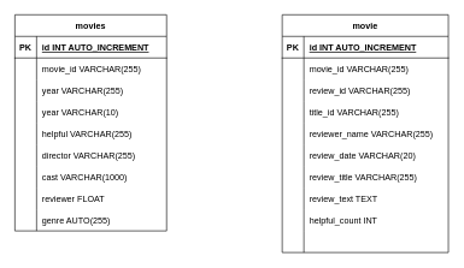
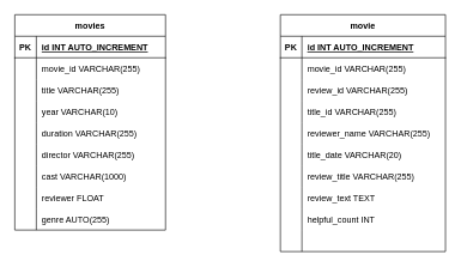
  <mxCell id="0" />
  <mxCell id="1" parent="0" />
  <mxCell id="2" value="movies" style="shape=table;startSize=30;container=1;collapsible=1;childLayout=tableLayout;fixedRows=1;rowLines=0;fontStyle=1;align=center;resizeLast=1;" vertex="1" parent="1"><mxGeometry x="20" y="20" width="210" height="300" as="geometry" /></mxCell>
  <mxCell id="3" value="" style="shape=tableRow;horizontal=0;startSize=0;swimlaneHead=0;swimlaneBody=0;fillColor=none;collapsible=0;dropTarget=0;points=[[0,0.5],[1,0.5]];portConstraint=eastwest;strokeColor=inherit;top=0;left=0;right=0;bottom=1;" vertex="1" parent="2"><mxGeometry y="30" width="210" height="30" as="geometry" /></mxCell>
  <mxCell id="4" value="PK" style="shape=partialRectangle;overflow=hidden;connectable=0;fillColor=none;strokeColor=inherit;top=0;left=0;bottom=0;right=0;fontStyle=1;" vertex="1" parent="3"><mxGeometry width="30" height="30" as="geometry"><mxRectangle width="30" height="30" as="alternateBounds" /></mxGeometry></mxCell>
  <mxCell id="5" value="id INT AUTO_INCREMENT " style="shape=partialRectangle;overflow=hidden;connectable=0;fillColor=none;align=left;strokeColor=inherit;top=0;left=0;bottom=0;right=0;spacingLeft=6;fontStyle=5;" vertex="1" parent="3"><mxGeometry x="30" width="180" height="30" as="geometry"><mxRectangle width="180" height="30" as="alternateBounds" /></mxGeometry></mxCell>
  <mxCell id="6" value="" style="shape=tableRow;horizontal=0;startSize=0;swimlaneHead=0;swimlaneBody=0;fillColor=none;collapsible=0;dropTarget=0;points=[[0,0.5],[1,0.5]];portConstraint=eastwest;strokeColor=inherit;top=0;left=0;right=0;bottom=0;" vertex="1" parent="2"><mxGeometry y="60" width="210" height="30" as="geometry" /></mxCell>
  <mxCell id="7" value="" style="shape=partialRectangle;overflow=hidden;connectable=0;fillColor=none;strokeColor=inherit;top=0;left=0;bottom=0;right=0;" vertex="1" parent="6"><mxGeometry width="30" height="30" as="geometry"><mxRectangle width="30" height="30" as="alternateBounds" /></mxGeometry></mxCell>
  <mxCell id="8" value="movie_id VARCHAR(255)" style="shape=partialRectangle;overflow=hidden;connectable=0;fillColor=none;align=left;strokeColor=inherit;top=0;left=0;bottom=0;right=0;spacingLeft=6;" vertex="1" parent="6"><mxGeometry x="30" width="180" height="30" as="geometry"><mxRectangle width="180" height="30" as="alternateBounds" /></mxGeometry></mxCell>
  <mxCell id="9" value="" style="shape=tableRow;horizontal=0;startSize=0;swimlaneHead=0;swimlaneBody=0;fillColor=none;collapsible=0;dropTarget=0;points=[[0,0.5],[1,0.5]];portConstraint=eastwest;strokeColor=inherit;top=0;left=0;right=0;bottom=0;" vertex="1" parent="2"><mxGeometry y="90" width="210" height="30" as="geometry" /></mxCell>
  <mxCell id="10" value="" style="shape=partialRectangle;overflow=hidden;connectable=0;fillColor=none;strokeColor=inherit;top=0;left=0;bottom=0;right=0;" vertex="1" parent="9"><mxGeometry width="30" height="30" as="geometry"><mxRectangle width="30" height="30" as="alternateBounds" /></mxGeometry></mxCell>
- <mxCell id="11" value="year VARCHAR(255)" style="shape=partialRectangle;overflow=hidden;connectable=0;fillColor=none;align=left;strokeColor=inherit;top=0;left=0;bottom=0;right=0;spacingLeft=6;" vertex="1" parent="9"><mxGeometry x="30" width="180" height="30" as="geometry"><mxRectangle width="180" height="30" as="alternateBounds" /></mxGeometry></mxCell>
+ <mxCell id="11" value="title VARCHAR(255)" style="shape=partialRectangle;overflow=hidden;connectable=0;fillColor=none;align=left;strokeColor=inherit;top=0;left=0;bottom=0;right=0;spacingLeft=6;" vertex="1" parent="9"><mxGeometry x="30" width="180" height="30" as="geometry"><mxRectangle width="180" height="30" as="alternateBounds" /></mxGeometry></mxCell>
  <mxCell id="12" value="" style="shape=tableRow;horizontal=0;startSize=0;swimlaneHead=0;swimlaneBody=0;fillColor=none;collapsible=0;dropTarget=0;points=[[0,0.5],[1,0.5]];portConstraint=eastwest;strokeColor=inherit;top=0;left=0;right=0;bottom=0;" vertex="1" parent="2"><mxGeometry y="120" width="210" height="30" as="geometry" /></mxCell>
  <mxCell id="13" value="" style="shape=partialRectangle;overflow=hidden;connectable=0;fillColor=none;strokeColor=inherit;top=0;left=0;bottom=0;right=0;" vertex="1" parent="12"><mxGeometry width="30" height="30" as="geometry"><mxRectangle width="30" height="30" as="alternateBounds" /></mxGeometry></mxCell>
  <mxCell id="14" value="year VARCHAR(10)" style="shape=partialRectangle;overflow=hidden;connectable=0;fillColor=none;align=left;strokeColor=inherit;top=0;left=0;bottom=0;right=0;spacingLeft=6;" vertex="1" parent="12"><mxGeometry x="30" width="180" height="30" as="geometry"><mxRectangle width="180" height="30" as="alternateBounds" /></mxGeometry></mxCell>
  <mxCell id="15" value="" style="shape=tableRow;horizontal=0;startSize=0;swimlaneHead=0;swimlaneBody=0;fillColor=none;collapsible=0;dropTarget=0;points=[[0,0.5],[1,0.5]];portConstraint=eastwest;strokeColor=inherit;top=0;left=0;right=0;bottom=0;" vertex="1" parent="2"><mxGeometry y="150" width="210" height="30" as="geometry" /></mxCell>
  <mxCell id="16" value="" style="shape=partialRectangle;overflow=hidden;connectable=0;fillColor=none;strokeColor=inherit;top=0;left=0;bottom=0;right=0;" vertex="1" parent="15"><mxGeometry width="30" height="30" as="geometry"><mxRectangle width="30" height="30" as="alternateBounds" /></mxGeometry></mxCell>
- <mxCell id="17" value="helpful VARCHAR(255)" style="shape=partialRectangle;overflow=hidden;connectable=0;fillColor=none;align=left;strokeColor=inherit;top=0;left=0;bottom=0;right=0;spacingLeft=6;" vertex="1" parent="15"><mxGeometry x="30" width="180" height="30" as="geometry"><mxRectangle width="180" height="30" as="alternateBounds" /></mxGeometry></mxCell>
+ <mxCell id="17" value="duration VARCHAR(255)" style="shape=partialRectangle;overflow=hidden;connectable=0;fillColor=none;align=left;strokeColor=inherit;top=0;left=0;bottom=0;right=0;spacingLeft=6;" vertex="1" parent="15"><mxGeometry x="30" width="180" height="30" as="geometry"><mxRectangle width="180" height="30" as="alternateBounds" /></mxGeometry></mxCell>
  <mxCell id="18" value="" style="shape=tableRow;horizontal=0;startSize=0;swimlaneHead=0;swimlaneBody=0;fillColor=none;collapsible=0;dropTarget=0;points=[[0,0.5],[1,0.5]];portConstraint=eastwest;strokeColor=inherit;top=0;left=0;right=0;bottom=0;" vertex="1" parent="2"><mxGeometry y="180" width="210" height="30" as="geometry" /></mxCell>
  <mxCell id="19" value="" style="shape=partialRectangle;overflow=hidden;connectable=0;fillColor=none;strokeColor=inherit;top=0;left=0;bottom=0;right=0;" vertex="1" parent="18"><mxGeometry width="30" height="30" as="geometry"><mxRectangle width="30" height="30" as="alternateBounds" /></mxGeometry></mxCell>
  <mxCell id="20" value="director VARCHAR(255)" style="shape=partialRectangle;overflow=hidden;connectable=0;fillColor=none;align=left;strokeColor=inherit;top=0;left=0;bottom=0;right=0;spacingLeft=6;" vertex="1" parent="18"><mxGeometry x="30" width="180" height="30" as="geometry"><mxRectangle width="180" height="30" as="alternateBounds" /></mxGeometry></mxCell>
  <mxCell id="21" value="" style="shape=tableRow;horizontal=0;startSize=0;swimlaneHead=0;swimlaneBody=0;fillColor=none;collapsible=0;dropTarget=0;points=[[0,0.5],[1,0.5]];portConstraint=eastwest;strokeColor=inherit;top=0;left=0;right=0;bottom=0;" vertex="1" parent="2"><mxGeometry y="210" width="210" height="30" as="geometry" /></mxCell>
  <mxCell id="22" value="" style="shape=partialRectangle;overflow=hidden;connectable=0;fillColor=none;strokeColor=inherit;top=0;left=0;bottom=0;right=0;" vertex="1" parent="21"><mxGeometry width="30" height="30" as="geometry"><mxRectangle width="30" height="30" as="alternateBounds" /></mxGeometry></mxCell>
  <mxCell id="23" value="cast VARCHAR(1000)" style="shape=partialRectangle;overflow=hidden;connectable=0;fillColor=none;align=left;strokeColor=inherit;top=0;left=0;bottom=0;right=0;spacingLeft=6;" vertex="1" parent="21"><mxGeometry x="30" width="180" height="30" as="geometry"><mxRectangle width="180" height="30" as="alternateBounds" /></mxGeometry></mxCell>
  <mxCell id="24" value="" style="shape=tableRow;horizontal=0;startSize=0;swimlaneHead=0;swimlaneBody=0;fillColor=none;collapsible=0;dropTarget=0;points=[[0,0.5],[1,0.5]];portConstraint=eastwest;strokeColor=inherit;top=0;left=0;right=0;bottom=0;" vertex="1" parent="2"><mxGeometry y="240" width="210" height="30" as="geometry" /></mxCell>
  <mxCell id="25" value="" style="shape=partialRectangle;overflow=hidden;connectable=0;fillColor=none;strokeColor=inherit;top=0;left=0;bottom=0;right=0;" vertex="1" parent="24"><mxGeometry width="30" height="30" as="geometry"><mxRectangle width="30" height="30" as="alternateBounds" /></mxGeometry></mxCell>
  <mxCell id="26" value="reviewer FLOAT" style="shape=partialRectangle;overflow=hidden;connectable=0;fillColor=none;align=left;strokeColor=inherit;top=0;left=0;bottom=0;right=0;spacingLeft=6;" vertex="1" parent="24"><mxGeometry x="30" width="180" height="30" as="geometry"><mxRectangle width="180" height="30" as="alternateBounds" /></mxGeometry></mxCell>
  <mxCell id="27" value="" style="shape=tableRow;horizontal=0;startSize=0;swimlaneHead=0;swimlaneBody=0;fillColor=none;collapsible=0;dropTarget=0;points=[[0,0.5],[1,0.5]];portConstraint=eastwest;strokeColor=inherit;top=0;left=0;right=0;bottom=0;" vertex="1" parent="2"><mxGeometry y="270" width="210" height="30" as="geometry" /></mxCell>
  <mxCell id="28" value="" style="shape=partialRectangle;overflow=hidden;connectable=0;fillColor=none;strokeColor=inherit;top=0;left=0;bottom=0;right=0;" vertex="1" parent="27"><mxGeometry width="30" height="30" as="geometry"><mxRectangle width="30" height="30" as="alternateBounds" /></mxGeometry></mxCell>
  <mxCell id="29" value="genre AUTO(255)" style="shape=partialRectangle;overflow=hidden;connectable=0;fillColor=none;align=left;strokeColor=inherit;top=0;left=0;bottom=0;right=0;spacingLeft=6;" vertex="1" parent="27"><mxGeometry x="30" width="180" height="30" as="geometry"><mxRectangle width="180" height="30" as="alternateBounds" /></mxGeometry></mxCell>
  <mxCell id="30" value="movie" style="shape=table;startSize=30;container=1;collapsible=1;childLayout=tableLayout;fixedRows=1;rowLines=0;fontStyle=1;align=center;resizeLast=1;" vertex="1" parent="1"><mxGeometry x="390" y="20" width="230" height="330" as="geometry" /></mxCell>
  <mxCell id="31" value="" style="shape=tableRow;horizontal=0;startSize=0;swimlaneHead=0;swimlaneBody=0;fillColor=none;collapsible=0;dropTarget=0;points=[[0,0.5],[1,0.5]];portConstraint=eastwest;strokeColor=inherit;top=0;left=0;right=0;bottom=1;" vertex="1" parent="30"><mxGeometry y="30" width="230" height="30" as="geometry" /></mxCell>
  <mxCell id="32" value="PK" style="shape=partialRectangle;overflow=hidden;connectable=0;fillColor=none;strokeColor=inherit;top=0;left=0;bottom=0;right=0;fontStyle=1;" vertex="1" parent="31"><mxGeometry width="30" height="30" as="geometry"><mxRectangle width="30" height="30" as="alternateBounds" /></mxGeometry></mxCell>
  <mxCell id="33" value="id INT AUTO_INCREMENT " style="shape=partialRectangle;overflow=hidden;connectable=0;fillColor=none;align=left;strokeColor=inherit;top=0;left=0;bottom=0;right=0;spacingLeft=6;fontStyle=5;" vertex="1" parent="31"><mxGeometry x="30" width="200" height="30" as="geometry"><mxRectangle width="200" height="30" as="alternateBounds" /></mxGeometry></mxCell>
  <mxCell id="34" value="" style="shape=tableRow;horizontal=0;startSize=0;swimlaneHead=0;swimlaneBody=0;fillColor=none;collapsible=0;dropTarget=0;points=[[0,0.5],[1,0.5]];portConstraint=eastwest;strokeColor=inherit;top=0;left=0;right=0;bottom=0;" vertex="1" parent="30"><mxGeometry y="60" width="230" height="30" as="geometry" /></mxCell>
  <mxCell id="35" value="" style="shape=partialRectangle;overflow=hidden;connectable=0;fillColor=none;strokeColor=inherit;top=0;left=0;bottom=0;right=0;" vertex="1" parent="34"><mxGeometry width="30" height="30" as="geometry"><mxRectangle width="30" height="30" as="alternateBounds" /></mxGeometry></mxCell>
  <mxCell id="36" value="movie_id VARCHAR(255)" style="shape=partialRectangle;overflow=hidden;connectable=0;fillColor=none;align=left;strokeColor=inherit;top=0;left=0;bottom=0;right=0;spacingLeft=6;" vertex="1" parent="34"><mxGeometry x="30" width="200" height="30" as="geometry"><mxRectangle width="200" height="30" as="alternateBounds" /></mxGeometry></mxCell>
  <mxCell id="37" value="" style="shape=tableRow;horizontal=0;startSize=0;swimlaneHead=0;swimlaneBody=0;fillColor=none;collapsible=0;dropTarget=0;points=[[0,0.5],[1,0.5]];portConstraint=eastwest;strokeColor=inherit;top=0;left=0;right=0;bottom=0;" vertex="1" parent="30"><mxGeometry y="90" width="230" height="30" as="geometry" /></mxCell>
  <mxCell id="38" value="" style="shape=partialRectangle;overflow=hidden;connectable=0;fillColor=none;strokeColor=inherit;top=0;left=0;bottom=0;right=0;" vertex="1" parent="37"><mxGeometry width="30" height="30" as="geometry"><mxRectangle width="30" height="30" as="alternateBounds" /></mxGeometry></mxCell>
  <mxCell id="39" value="review_id VARCHAR(255)" style="shape=partialRectangle;overflow=hidden;connectable=0;fillColor=none;align=left;strokeColor=inherit;top=0;left=0;bottom=0;right=0;spacingLeft=6;" vertex="1" parent="37"><mxGeometry x="30" width="200" height="30" as="geometry"><mxRectangle width="200" height="30" as="alternateBounds" /></mxGeometry></mxCell>
  <mxCell id="40" value="" style="shape=tableRow;horizontal=0;startSize=0;swimlaneHead=0;swimlaneBody=0;fillColor=none;collapsible=0;dropTarget=0;points=[[0,0.5],[1,0.5]];portConstraint=eastwest;strokeColor=inherit;top=0;left=0;right=0;bottom=0;" vertex="1" parent="30"><mxGeometry y="120" width="230" height="30" as="geometry" /></mxCell>
  <mxCell id="41" value="" style="shape=partialRectangle;overflow=hidden;connectable=0;fillColor=none;strokeColor=inherit;top=0;left=0;bottom=0;right=0;" vertex="1" parent="40"><mxGeometry width="30" height="30" as="geometry"><mxRectangle width="30" height="30" as="alternateBounds" /></mxGeometry></mxCell>
  <mxCell id="42" value="title_id VARCHAR(255)" style="shape=partialRectangle;overflow=hidden;connectable=0;fillColor=none;align=left;strokeColor=inherit;top=0;left=0;bottom=0;right=0;spacingLeft=6;" vertex="1" parent="40"><mxGeometry x="30" width="200" height="30" as="geometry"><mxRectangle width="200" height="30" as="alternateBounds" /></mxGeometry></mxCell>
  <mxCell id="43" value="" style="shape=tableRow;horizontal=0;startSize=0;swimlaneHead=0;swimlaneBody=0;fillColor=none;collapsible=0;dropTarget=0;points=[[0,0.5],[1,0.5]];portConstraint=eastwest;strokeColor=inherit;top=0;left=0;right=0;bottom=0;" vertex="1" parent="30"><mxGeometry y="150" width="230" height="30" as="geometry" /></mxCell>
  <mxCell id="44" value="" style="shape=partialRectangle;overflow=hidden;connectable=0;fillColor=none;strokeColor=inherit;top=0;left=0;bottom=0;right=0;" vertex="1" parent="43"><mxGeometry width="30" height="30" as="geometry"><mxRectangle width="30" height="30" as="alternateBounds" /></mxGeometry></mxCell>
  <mxCell id="45" value="reviewer_name VARCHAR(255)" style="shape=partialRectangle;overflow=hidden;connectable=0;fillColor=none;align=left;strokeColor=inherit;top=0;left=0;bottom=0;right=0;spacingLeft=6;" vertex="1" parent="43"><mxGeometry x="30" width="200" height="30" as="geometry"><mxRectangle width="200" height="30" as="alternateBounds" /></mxGeometry></mxCell>
  <mxCell id="46" value="" style="shape=tableRow;horizontal=0;startSize=0;swimlaneHead=0;swimlaneBody=0;fillColor=none;collapsible=0;dropTarget=0;points=[[0,0.5],[1,0.5]];portConstraint=eastwest;strokeColor=inherit;top=0;left=0;right=0;bottom=0;" vertex="1" parent="30"><mxGeometry y="180" width="230" height="30" as="geometry" /></mxCell>
  <mxCell id="47" value="" style="shape=partialRectangle;overflow=hidden;connectable=0;fillColor=none;strokeColor=inherit;top=0;left=0;bottom=0;right=0;" vertex="1" parent="46"><mxGeometry width="30" height="30" as="geometry"><mxRectangle width="30" height="30" as="alternateBounds" /></mxGeometry></mxCell>
- <mxCell id="48" value="review_date VARCHAR(20)" style="shape=partialRectangle;overflow=hidden;connectable=0;fillColor=none;align=left;strokeColor=inherit;top=0;left=0;bottom=0;right=0;spacingLeft=6;" vertex="1" parent="46"><mxGeometry x="30" width="200" height="30" as="geometry"><mxRectangle width="200" height="30" as="alternateBounds" /></mxGeometry></mxCell>
+ <mxCell id="48" value="title_date VARCHAR(20)" style="shape=partialRectangle;overflow=hidden;connectable=0;fillColor=none;align=left;strokeColor=inherit;top=0;left=0;bottom=0;right=0;spacingLeft=6;" vertex="1" parent="46"><mxGeometry x="30" width="200" height="30" as="geometry"><mxRectangle width="200" height="30" as="alternateBounds" /></mxGeometry></mxCell>
  <mxCell id="49" value="" style="shape=tableRow;horizontal=0;startSize=0;swimlaneHead=0;swimlaneBody=0;fillColor=none;collapsible=0;dropTarget=0;points=[[0,0.5],[1,0.5]];portConstraint=eastwest;strokeColor=inherit;top=0;left=0;right=0;bottom=0;" vertex="1" parent="30"><mxGeometry y="210" width="230" height="30" as="geometry" /></mxCell>
  <mxCell id="50" value="" style="shape=partialRectangle;overflow=hidden;connectable=0;fillColor=none;strokeColor=inherit;top=0;left=0;bottom=0;right=0;" vertex="1" parent="49"><mxGeometry width="30" height="30" as="geometry"><mxRectangle width="30" height="30" as="alternateBounds" /></mxGeometry></mxCell>
  <mxCell id="51" value="review_title VARCHAR(255)" style="shape=partialRectangle;overflow=hidden;connectable=0;fillColor=none;align=left;strokeColor=inherit;top=0;left=0;bottom=0;right=0;spacingLeft=6;" vertex="1" parent="49"><mxGeometry x="30" width="200" height="30" as="geometry"><mxRectangle width="200" height="30" as="alternateBounds" /></mxGeometry></mxCell>
  <mxCell id="52" value="" style="shape=tableRow;horizontal=0;startSize=0;swimlaneHead=0;swimlaneBody=0;fillColor=none;collapsible=0;dropTarget=0;points=[[0,0.5],[1,0.5]];portConstraint=eastwest;strokeColor=inherit;top=0;left=0;right=0;bottom=0;" vertex="1" parent="30"><mxGeometry y="240" width="230" height="30" as="geometry" /></mxCell>
  <mxCell id="53" value="" style="shape=partialRectangle;overflow=hidden;connectable=0;fillColor=none;strokeColor=inherit;top=0;left=0;bottom=0;right=0;" vertex="1" parent="52"><mxGeometry width="30" height="30" as="geometry"><mxRectangle width="30" height="30" as="alternateBounds" /></mxGeometry></mxCell>
  <mxCell id="54" value="review_text TEXT" style="shape=partialRectangle;overflow=hidden;connectable=0;fillColor=none;align=left;strokeColor=inherit;top=0;left=0;bottom=0;right=0;spacingLeft=6;" vertex="1" parent="52"><mxGeometry x="30" width="200" height="30" as="geometry"><mxRectangle width="200" height="30" as="alternateBounds" /></mxGeometry></mxCell>
  <mxCell id="55" value="" style="shape=tableRow;horizontal=0;startSize=0;swimlaneHead=0;swimlaneBody=0;fillColor=none;collapsible=0;dropTarget=0;points=[[0,0.5],[1,0.5]];portConstraint=eastwest;strokeColor=inherit;top=0;left=0;right=0;bottom=0;" vertex="1" parent="30"><mxGeometry y="270" width="230" height="30" as="geometry" /></mxCell>
  <mxCell id="56" value="" style="shape=partialRectangle;overflow=hidden;connectable=0;fillColor=none;strokeColor=inherit;top=0;left=0;bottom=0;right=0;" vertex="1" parent="55"><mxGeometry width="30" height="30" as="geometry"><mxRectangle width="30" height="30" as="alternateBounds" /></mxGeometry></mxCell>
  <mxCell id="57" value="helpful_count INT" style="shape=partialRectangle;overflow=hidden;connectable=0;fillColor=none;align=left;strokeColor=inherit;top=0;left=0;bottom=0;right=0;spacingLeft=6;" vertex="1" parent="55"><mxGeometry x="30" width="200" height="30" as="geometry"><mxRectangle width="200" height="30" as="alternateBounds" /></mxGeometry></mxCell>
  <mxCell id="58" value="" style="shape=tableRow;horizontal=0;startSize=0;swimlaneHead=0;swimlaneBody=0;fillColor=none;collapsible=0;dropTarget=0;points=[[0,0.5],[1,0.5]];portConstraint=eastwest;strokeColor=inherit;top=0;left=0;right=0;bottom=0;" vertex="1" parent="30"><mxGeometry y="300" width="230" height="30" as="geometry" /></mxCell>
  <mxCell id="59" value="" style="shape=partialRectangle;overflow=hidden;connectable=0;fillColor=none;strokeColor=inherit;top=0;left=0;bottom=0;right=0;" vertex="1" parent="58"><mxGeometry width="30" height="30" as="geometry"><mxRectangle width="30" height="30" as="alternateBounds" /></mxGeometry></mxCell>
  <mxCell id="60" value="" style="shape=partialRectangle;overflow=hidden;connectable=0;fillColor=none;align=left;strokeColor=inherit;top=0;left=0;bottom=0;right=0;spacingLeft=6;" vertex="1" parent="58"><mxGeometry x="30" width="200" height="30" as="geometry"><mxRectangle width="200" height="30" as="alternateBounds" /></mxGeometry></mxCell>
